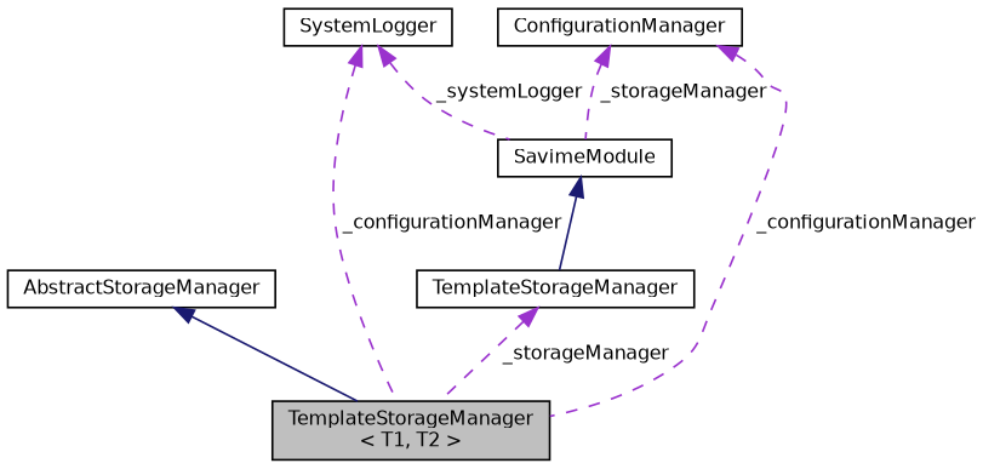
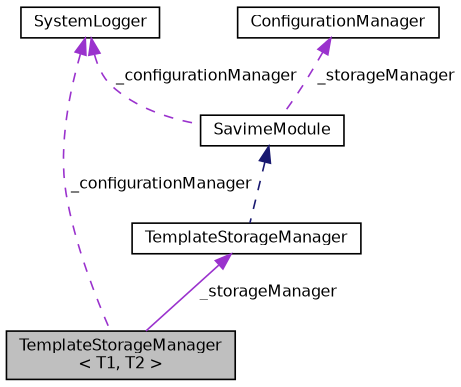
  digraph {
    node [color=black fillcolor=white fontname=Helvetica fontsize=10 shape=record style=filled]
    edge [color=darkorchid3 dir=back fontname=Helvetica fontsize=10 labelfontname=Helvetica labelfontsize=10 style=dashed]
    n1 [fillcolor=grey75 fontcolor=black height=0.2 label="TemplateStorageManager\l\< T1, T2 \>" width=0.4]
-   n2 [height=0.2 label=AbstractStorageManager width=0.4]
    n3 [height=0.2 label=TemplateStorageManager width=0.4]
    n4 [height=0.2 label=SavimeModule width=0.4]
    n5 [height=0.2 label=SystemLogger width=0.4]
    n6 [height=0.2 label=ConfigurationManager width=0.4]
-   n2 -> n1 [color=midnightblue style=solid]
-   n3 -> n1 [label=" _storageManager"]
-   n4 -> n3 [color=midnightblue style=solid]
+   n3 -> n1 [label=" _storageManager" style=solid]
+   n4 -> n3 [color=midnightblue]
    n5 -> n1 [label=" _configurationManager"]
-   n5 -> n4 [label=" _systemLogger"]
-   n6 -> n1 [label=" _configurationManager"]
+   n5 -> n4 [label=" _configurationManager"]
    n6 -> n4 [label=" _storageManager"]
  }
